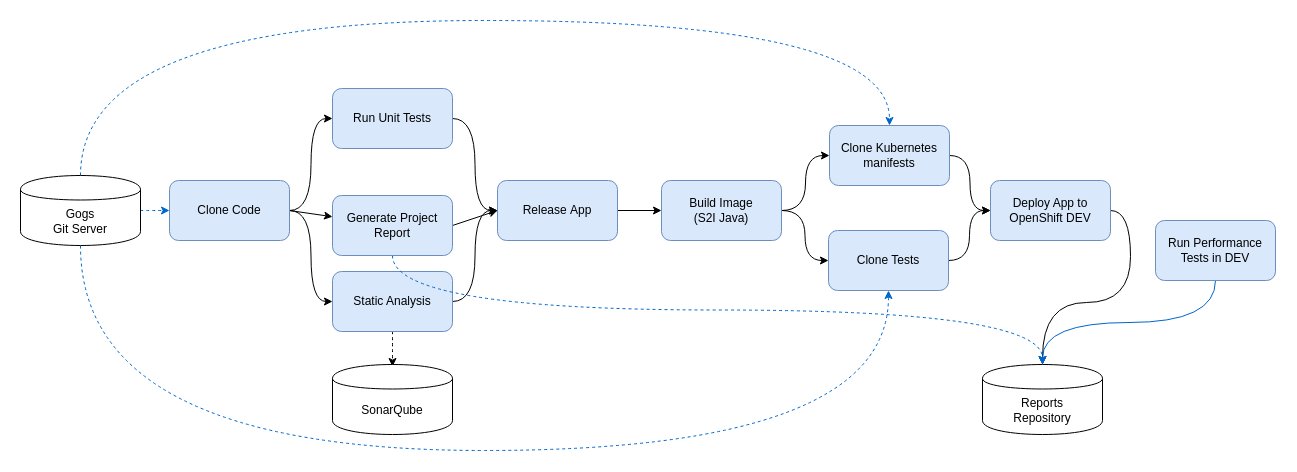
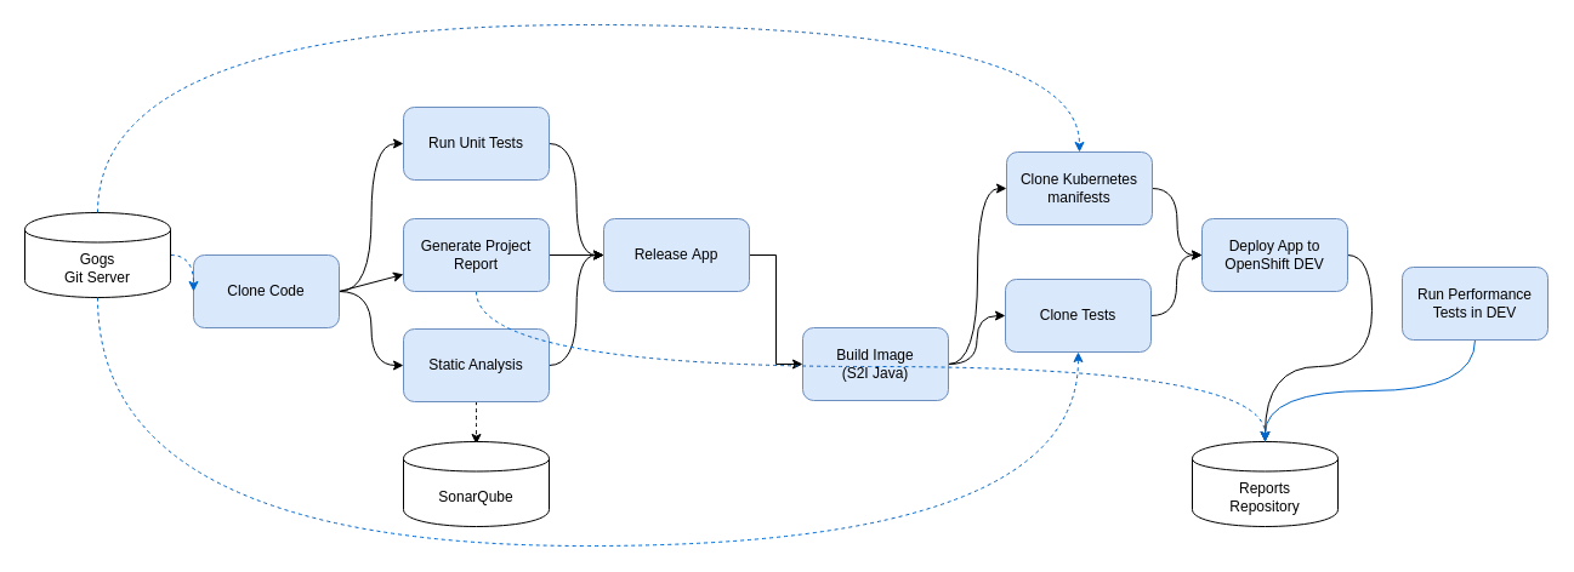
  <mxCell id="0" />
  <mxCell id="1" parent="0" />
  <mxCell id="2" style="edgeStyle=orthogonalEdgeStyle;rounded=0;orthogonalLoop=1;jettySize=auto;html=1;exitX=1;exitY=0.5;exitDx=0;exitDy=0;entryX=0;entryY=0.5;entryDx=0;entryDy=0;elbow=vertical;curved=1;" parent="1" source="5" target="28" edge="1"><mxGeometry relative="1" as="geometry" /></mxCell>
  <mxCell id="3" style="edgeStyle=orthogonalEdgeStyle;curved=1;rounded=0;orthogonalLoop=1;jettySize=auto;html=1;exitX=1;exitY=0.5;exitDx=0;exitDy=0;entryX=0;entryY=0.5;entryDx=0;entryDy=0;" parent="1" source="5" target="15" edge="1"><mxGeometry relative="1" as="geometry" /></mxCell>
  <mxCell id="4" style="edgeStyle=none;rounded=0;orthogonalLoop=1;jettySize=auto;html=1;exitX=1;exitY=0.5;exitDx=0;exitDy=0;" parent="1" source="5" target="24" edge="1"><mxGeometry relative="1" as="geometry" /></mxCell>
- <mxCell id="5" value="Clone Code" style="rounded=1;whiteSpace=wrap;html=1;fillColor=#dae8fc;strokeColor=#6c8ebf;" parent="1" vertex="1"><mxGeometry x="169" y="180" width="120" height="60" as="geometry" /></mxCell>
+ <mxCell id="5" value="Clone Code" style="rounded=1;whiteSpace=wrap;html=1;fillColor=#dae8fc;strokeColor=#6c8ebf;" parent="1" vertex="1"><mxGeometry x="159" y="210" width="120" height="60" as="geometry" /></mxCell>
  <mxCell id="6" style="edgeStyle=orthogonalEdgeStyle;curved=1;rounded=0;orthogonalLoop=1;jettySize=auto;html=1;exitX=1;exitY=0.5;exitDx=0;exitDy=0;entryX=0;entryY=0.5;entryDx=0;entryDy=0;dashed=1;strokeColor=#0066CC;" parent="1" source="9" target="5" edge="1"><mxGeometry relative="1" as="geometry"><mxPoint x="97" y="210" as="sourcePoint" /><mxPoint x="147" y="210" as="targetPoint" /></mxGeometry></mxCell>
  <mxCell id="7" style="edgeStyle=orthogonalEdgeStyle;curved=1;rounded=0;orthogonalLoop=1;jettySize=auto;html=1;exitX=0.5;exitY=0;exitDx=0;exitDy=0;entryX=0.5;entryY=0;entryDx=0;entryDy=0;strokeColor=#0066CC;dashed=1;" edge="1" parent="1" source="9" target="30"><mxGeometry relative="1" as="geometry"><Array as="points"><mxPoint x="80" y="20" /><mxPoint x="889" y="20" /></Array></mxGeometry></mxCell>
  <mxCell id="8" style="edgeStyle=orthogonalEdgeStyle;curved=1;rounded=0;orthogonalLoop=1;jettySize=auto;html=1;exitX=0.5;exitY=1;exitDx=0;exitDy=0;entryX=0.5;entryY=1;entryDx=0;entryDy=0;dashed=1;strokeColor=#0066CC;" edge="1" parent="1" source="9" target="32"><mxGeometry relative="1" as="geometry"><Array as="points"><mxPoint x="80" y="450" /><mxPoint x="888" y="450" /></Array></mxGeometry></mxCell>
  <mxCell id="9" value="Gogs &lt;br&gt;Git Server" style="shape=cylinder;whiteSpace=wrap;html=1;boundedLbl=1;backgroundOutline=1;" parent="1" vertex="1"><mxGeometry x="20" y="175" width="120" height="70" as="geometry" /></mxCell>
  <mxCell id="10" style="edgeStyle=orthogonalEdgeStyle;curved=1;rounded=0;orthogonalLoop=1;jettySize=auto;html=1;entryX=0;entryY=0.5;entryDx=0;entryDy=0;" parent="1" source="28" target="12" edge="1"><mxGeometry relative="1" as="geometry" /></mxCell>
  <mxCell id="11" style="edgeStyle=orthogonalEdgeStyle;rounded=0;orthogonalLoop=1;jettySize=auto;html=1;exitX=1;exitY=0.5;exitDx=0;exitDy=0;entryX=0;entryY=0.5;entryDx=0;entryDy=0;" edge="1" parent="1" source="12" target="19"><mxGeometry relative="1" as="geometry" /></mxCell>
  <mxCell id="12" value="Release&amp;nbsp;App" style="rounded=1;whiteSpace=wrap;html=1;fillColor=#dae8fc;strokeColor=#6c8ebf;" parent="1" vertex="1"><mxGeometry x="497" y="180" width="120" height="60" as="geometry" /></mxCell>
  <mxCell id="13" style="edgeStyle=orthogonalEdgeStyle;curved=1;rounded=0;orthogonalLoop=1;jettySize=auto;html=1;exitX=0.5;exitY=1;exitDx=0;exitDy=0;entryX=0.5;entryY=0;entryDx=0;entryDy=0;dashed=1;" parent="1" edge="1"><mxGeometry relative="1" as="geometry"><mxPoint x="392" y="331" as="sourcePoint" /><mxPoint x="392" y="366" as="targetPoint" /></mxGeometry></mxCell>
  <mxCell id="14" style="edgeStyle=orthogonalEdgeStyle;curved=1;rounded=0;orthogonalLoop=1;jettySize=auto;html=1;exitX=1;exitY=0.5;exitDx=0;exitDy=0;entryX=0;entryY=0.5;entryDx=0;entryDy=0;" parent="1" source="15" target="12" edge="1"><mxGeometry relative="1" as="geometry"><mxPoint x="480" y="270" as="targetPoint" /></mxGeometry></mxCell>
  <mxCell id="15" value="Static Analysis" style="rounded=1;whiteSpace=wrap;html=1;fillColor=#dae8fc;strokeColor=#6c8ebf;" parent="1" vertex="1"><mxGeometry x="332" y="271" width="120" height="60" as="geometry" /></mxCell>
  <mxCell id="16" value="SonarQube" style="shape=cylinder;whiteSpace=wrap;html=1;boundedLbl=1;backgroundOutline=1;" parent="1" vertex="1"><mxGeometry x="332" y="364" width="120" height="70" as="geometry" /></mxCell>
  <mxCell id="17" style="edgeStyle=orthogonalEdgeStyle;curved=1;rounded=0;orthogonalLoop=1;jettySize=auto;html=1;exitX=1;exitY=0.5;exitDx=0;exitDy=0;entryX=0;entryY=0.5;entryDx=0;entryDy=0;strokeColor=#000000;" edge="1" parent="1" source="19" target="30"><mxGeometry relative="1" as="geometry" /></mxCell>
  <mxCell id="18" style="edgeStyle=orthogonalEdgeStyle;curved=1;rounded=0;orthogonalLoop=1;jettySize=auto;html=1;exitX=1;exitY=0.5;exitDx=0;exitDy=0;entryX=0;entryY=0.5;entryDx=0;entryDy=0;strokeColor=#000000;" edge="1" parent="1" source="19" target="32"><mxGeometry relative="1" as="geometry" /></mxCell>
- <mxCell id="19" value="Build Image&lt;br&gt;(S2I Java)" style="rounded=1;whiteSpace=wrap;html=1;fillColor=#dae8fc;strokeColor=#6c8ebf;" parent="1" vertex="1"><mxGeometry x="661" y="180" width="120" height="60" as="geometry" /></mxCell>
+ <mxCell id="19" value="Build Image&lt;br&gt;(S2I Java)" style="rounded=1;whiteSpace=wrap;html=1;fillColor=#dae8fc;strokeColor=#6c8ebf;" parent="1" vertex="1"><mxGeometry x="661" y="270" width="120" height="60" as="geometry" /></mxCell>
  <mxCell id="20" style="edgeStyle=orthogonalEdgeStyle;curved=1;rounded=0;orthogonalLoop=1;jettySize=auto;html=1;exitX=1;exitY=0.5;exitDx=0;exitDy=0;" parent="1" source="21" target="27" edge="1"><mxGeometry relative="1" as="geometry"><mxPoint x="1100" y="250" as="targetPoint" /></mxGeometry></mxCell>
  <mxCell id="21" value="Deploy App to OpenShift DEV" style="rounded=1;whiteSpace=wrap;html=1;fillColor=#dae8fc;strokeColor=#6c8ebf;" parent="1" vertex="1"><mxGeometry x="990" y="180" width="120" height="60" as="geometry" /></mxCell>
  <mxCell id="22" style="edgeStyle=none;rounded=0;orthogonalLoop=1;jettySize=auto;html=1;exitX=1;exitY=0.5;exitDx=0;exitDy=0;entryX=0;entryY=0.5;entryDx=0;entryDy=0;" parent="1" source="24" target="12" edge="1"><mxGeometry relative="1" as="geometry"><mxPoint x="490" y="210" as="targetPoint" /></mxGeometry></mxCell>
  <mxCell id="23" style="edgeStyle=orthogonalEdgeStyle;curved=1;rounded=0;orthogonalLoop=1;jettySize=auto;html=1;exitX=0.5;exitY=1;exitDx=0;exitDy=0;entryX=0.5;entryY=0;entryDx=0;entryDy=0;dashed=1;strokeColor=#0066CC;" edge="1" parent="1" source="24" target="27"><mxGeometry relative="1" as="geometry" /></mxCell>
- <mxCell id="24" value="Generate Project Report" style="rounded=1;whiteSpace=wrap;html=1;fillColor=#dae8fc;strokeColor=#6c8ebf;" parent="1" vertex="1"><mxGeometry x="332" y="195" width="120" height="60" as="geometry" /></mxCell>
+ <mxCell id="24" value="Generate Project Report" style="rounded=1;whiteSpace=wrap;html=1;fillColor=#dae8fc;strokeColor=#6c8ebf;" parent="1" vertex="1"><mxGeometry x="332" y="180" width="120" height="60" as="geometry" /></mxCell>
  <mxCell id="25" style="edgeStyle=orthogonalEdgeStyle;curved=1;rounded=0;orthogonalLoop=1;jettySize=auto;html=1;exitX=0.5;exitY=1;exitDx=0;exitDy=0;entryX=0.5;entryY=0;entryDx=0;entryDy=0;dashed=0;strokeColor=#0066CC;" parent="1" source="26" target="27" edge="1"><mxGeometry relative="1" as="geometry"><mxPoint x="1160" y="280" as="sourcePoint" /><mxPoint x="1160" y="366" as="targetPoint" /></mxGeometry></mxCell>
  <mxCell id="26" value="Run Performance Tests in DEV" style="rounded=1;whiteSpace=wrap;html=1;fillColor=#dae8fc;strokeColor=#6c8ebf;" parent="1" vertex="1"><mxGeometry x="1155" y="220" width="120" height="60" as="geometry" /></mxCell>
  <mxCell id="27" value="Reports &lt;br&gt;Repository" style="shape=cylinder;whiteSpace=wrap;html=1;boundedLbl=1;backgroundOutline=1;" parent="1" vertex="1"><mxGeometry x="982" y="364" width="120" height="70" as="geometry" /></mxCell>
  <mxCell id="28" value="Run Unit Tests" style="rounded=1;whiteSpace=wrap;html=1;fillColor=#dae8fc;strokeColor=#6c8ebf;" vertex="1" parent="1"><mxGeometry x="332" y="88" width="120" height="60" as="geometry" /></mxCell>
  <mxCell id="29" style="edgeStyle=orthogonalEdgeStyle;curved=1;rounded=0;orthogonalLoop=1;jettySize=auto;html=1;exitX=1;exitY=0.5;exitDx=0;exitDy=0;entryX=0;entryY=0.5;entryDx=0;entryDy=0;strokeColor=#000000;" edge="1" parent="1" source="30" target="21"><mxGeometry relative="1" as="geometry" /></mxCell>
  <mxCell id="30" value="Clone Kubernetes manifests" style="rounded=1;whiteSpace=wrap;html=1;fillColor=#dae8fc;strokeColor=#6c8ebf;" vertex="1" parent="1"><mxGeometry x="829" y="125" width="120" height="60" as="geometry" /></mxCell>
  <mxCell id="31" style="edgeStyle=orthogonalEdgeStyle;curved=1;rounded=0;orthogonalLoop=1;jettySize=auto;html=1;exitX=1;exitY=0.5;exitDx=0;exitDy=0;strokeColor=#000000;" edge="1" parent="1" source="32" target="21"><mxGeometry relative="1" as="geometry" /></mxCell>
  <mxCell id="32" value="Clone Tests" style="rounded=1;whiteSpace=wrap;html=1;fillColor=#dae8fc;strokeColor=#6c8ebf;" vertex="1" parent="1"><mxGeometry x="828" y="230" width="120" height="60" as="geometry" /></mxCell>
